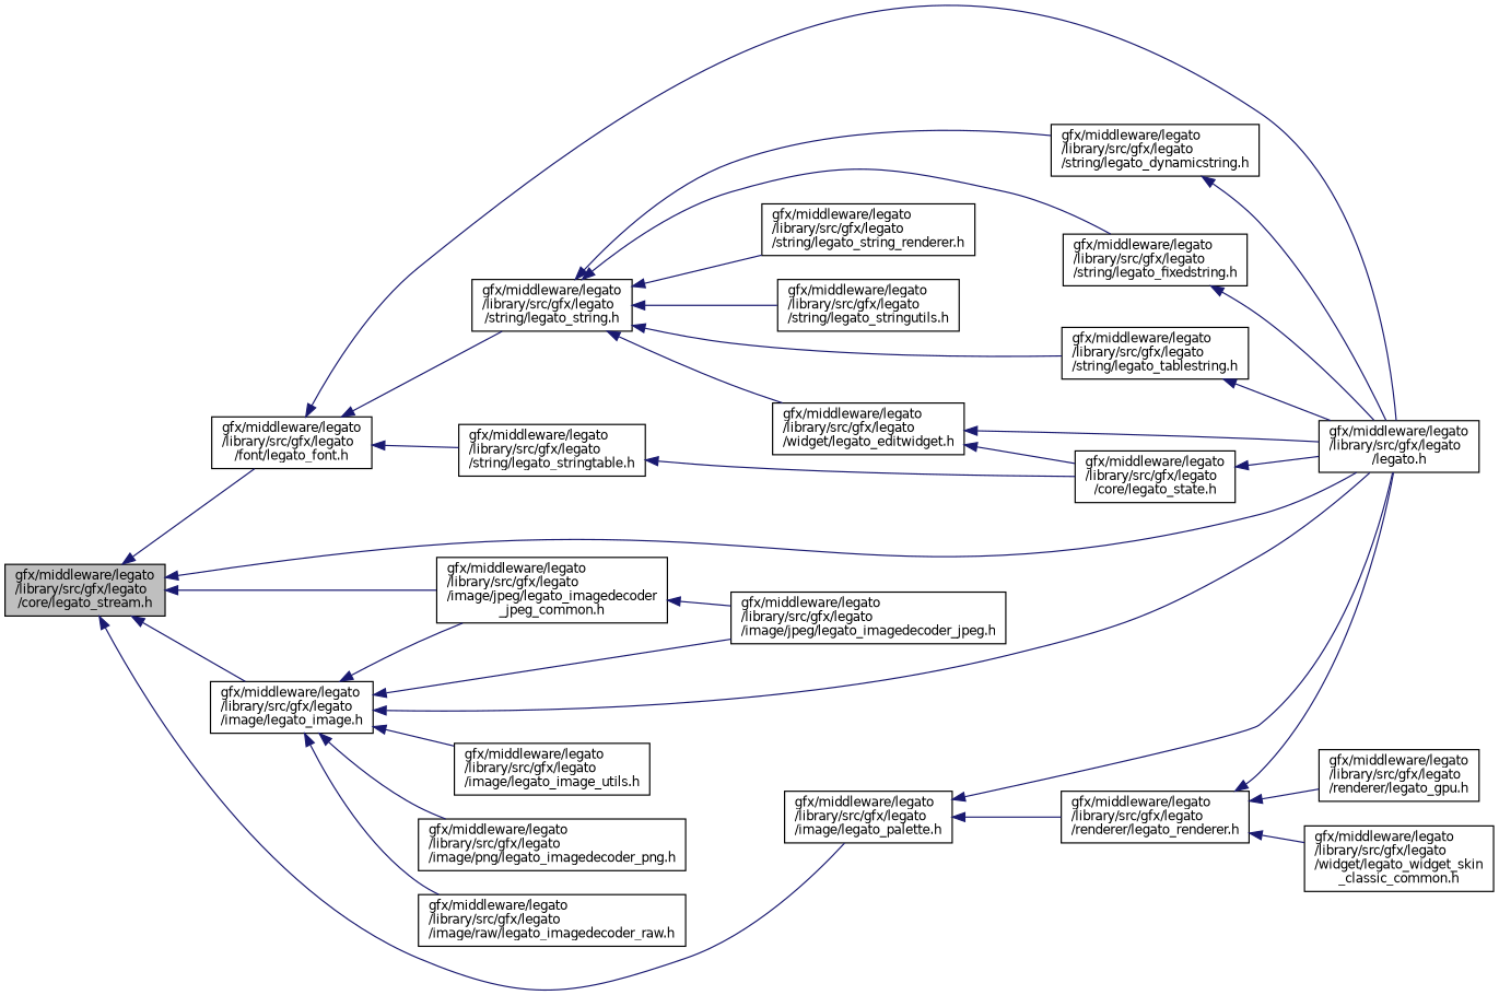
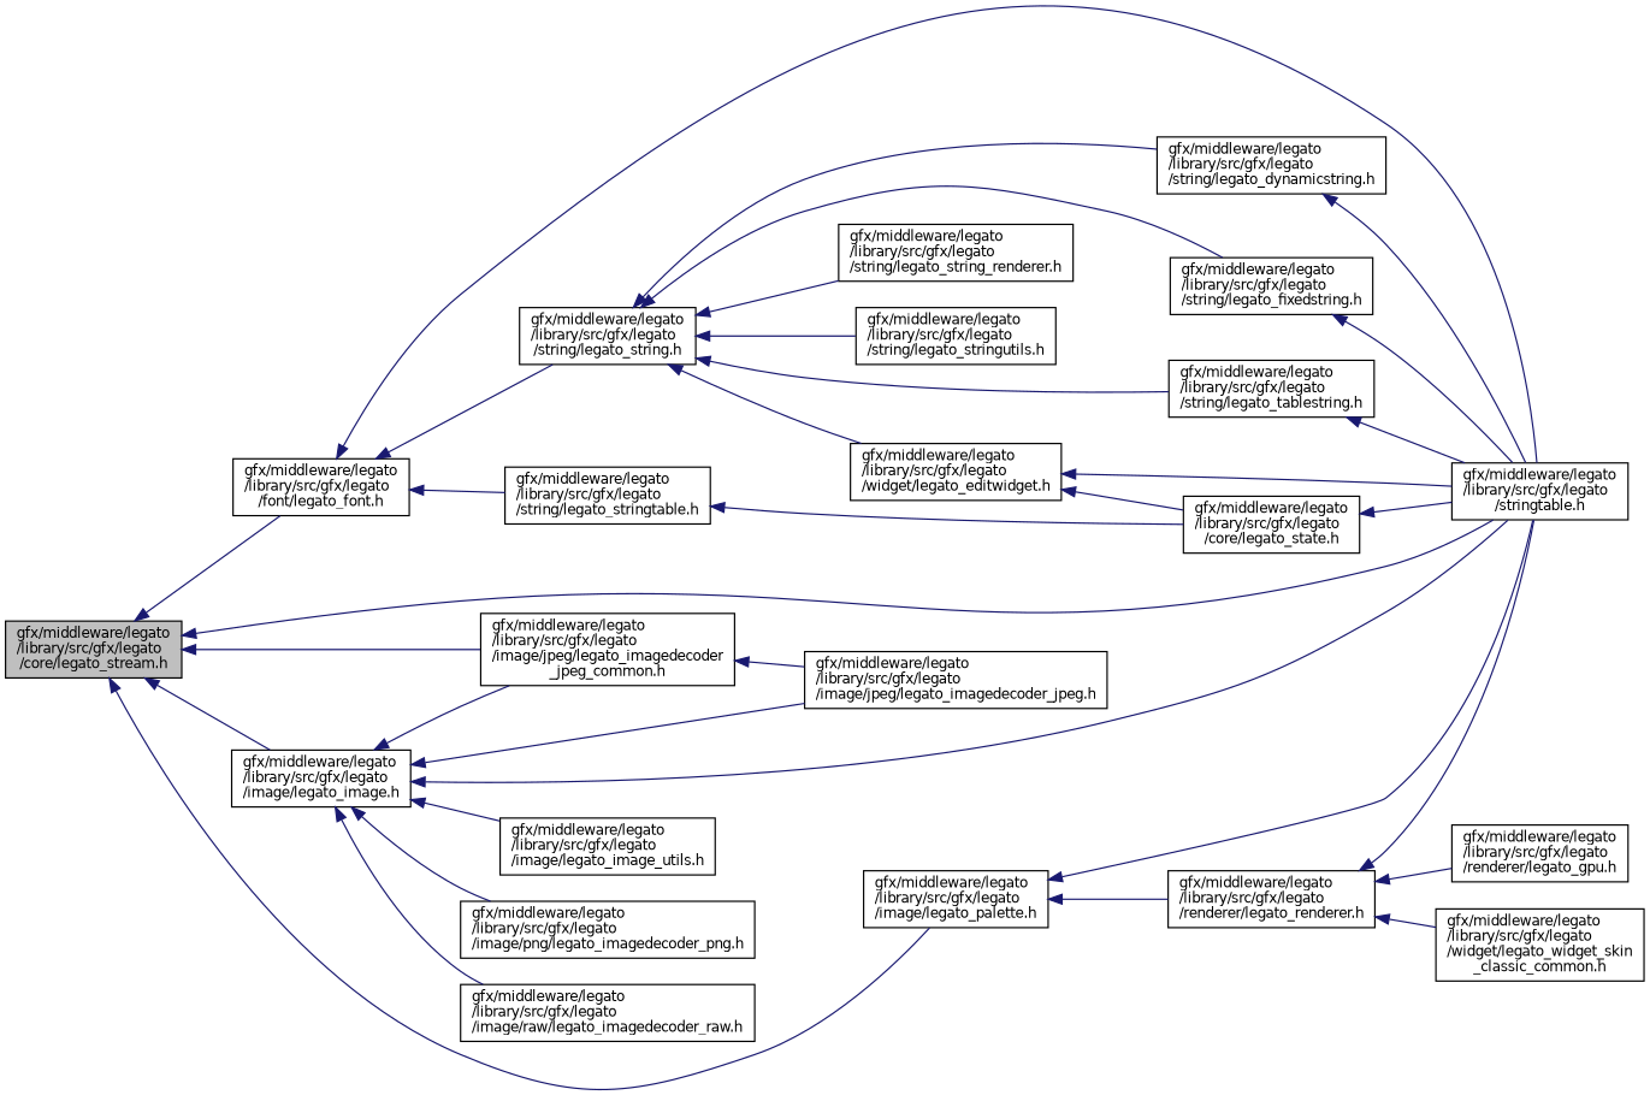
  digraph {
    rankdir=LR
    node [color=black fillcolor=white fontname=Helvetica fontsize=10 shape=record style=filled]
    edge [color=midnightblue dir=back fontname=Helvetica fontsize=10 labelfontname=Helvetica labelfontsize=10 style=solid]
    n1 [fillcolor=grey75 fontcolor=black height=0.2 label="gfx/middleware/legato\l/library/src/gfx/legato\l/core/legato_stream.h" width=0.4]
    n2 [height=0.2 label="gfx/middleware/legato\l/library/src/gfx/legato\l/font/legato_font.h" width=0.4]
-   n3 [height=0.2 label="gfx/middleware/legato\l/library/src/gfx/legato\l/legato.h" width=0.4]
+   n3 [height=0.2 label="gfx/middleware/legato\l/library/src/gfx/legato\l/stringtable.h" width=0.4]
    n4 [height=0.2 label="gfx/middleware/legato\l/library/src/gfx/legato\l/image/jpeg/legato_imagedecoder\l_jpeg_common.h" width=0.4]
    n5 [height=0.2 label="gfx/middleware/legato\l/library/src/gfx/legato\l/image/legato_image.h" width=0.4]
    n6 [height=0.2 label="gfx/middleware/legato\l/library/src/gfx/legato\l/image/legato_palette.h" width=0.4]
    n7 [height=0.2 label="gfx/middleware/legato\l/library/src/gfx/legato\l/string/legato_string.h" width=0.4]
    n8 [height=0.2 label="gfx/middleware/legato\l/library/src/gfx/legato\l/string/legato_stringtable.h" width=0.4]
    n9 [height=0.2 label="gfx/middleware/legato\l/library/src/gfx/legato\l/string/legato_dynamicstring.h" width=0.4]
    n10 [height=0.2 label="gfx/middleware/legato\l/library/src/gfx/legato\l/string/legato_fixedstring.h" width=0.4]
    n11 [height=0.2 label="gfx/middleware/legato\l/library/src/gfx/legato\l/string/legato_string_renderer.h" width=0.4]
    n12 [height=0.2 label="gfx/middleware/legato\l/library/src/gfx/legato\l/string/legato_stringutils.h" width=0.4]
    n13 [height=0.2 label="gfx/middleware/legato\l/library/src/gfx/legato\l/string/legato_tablestring.h" width=0.4]
    n14 [height=0.2 label="gfx/middleware/legato\l/library/src/gfx/legato\l/widget/legato_editwidget.h" width=0.4]
    n15 [height=0.2 label="gfx/middleware/legato\l/library/src/gfx/legato\l/core/legato_state.h" width=0.4]
    n16 [height=0.2 label="gfx/middleware/legato\l/library/src/gfx/legato\l/image/jpeg/legato_imagedecoder_jpeg.h" width=0.4]
    n17 [height=0.2 label="gfx/middleware/legato\l/library/src/gfx/legato\l/image/legato_image_utils.h" width=0.4]
    n18 [height=0.2 label="gfx/middleware/legato\l/library/src/gfx/legato\l/image/png/legato_imagedecoder_png.h" width=0.4]
    n19 [height=0.2 label="gfx/middleware/legato\l/library/src/gfx/legato\l/image/raw/legato_imagedecoder_raw.h" width=0.4]
    n20 [height=0.2 label="gfx/middleware/legato\l/library/src/gfx/legato\l/renderer/legato_renderer.h" width=0.4]
    n21 [height=0.2 label="gfx/middleware/legato\l/library/src/gfx/legato\l/renderer/legato_gpu.h" width=0.4]
    n22 [height=0.2 label="gfx/middleware/legato\l/library/src/gfx/legato\l/widget/legato_widget_skin\l_classic_common.h" width=0.4]
    n1 -> n2
    n1 -> n3
    n1 -> n4
    n1 -> n5
    n1 -> n6
    n2 -> n3
    n2 -> n7
    n2 -> n8
    n4 -> n16
    n5 -> n3
    n5 -> n4
    n5 -> n16
    n5 -> n17
    n5 -> n18
    n5 -> n19
    n6 -> n3
    n6 -> n20
    n7 -> n9
    n7 -> n10
    n7 -> n11
    n7 -> n12
    n7 -> n13
    n7 -> n14
    n8 -> n15
    n9 -> n3
    n10 -> n3
    n13 -> n3
    n14 -> n3
    n14 -> n15
    n15 -> n3
    n20 -> n3
    n20 -> n21
    n20 -> n22
  }
